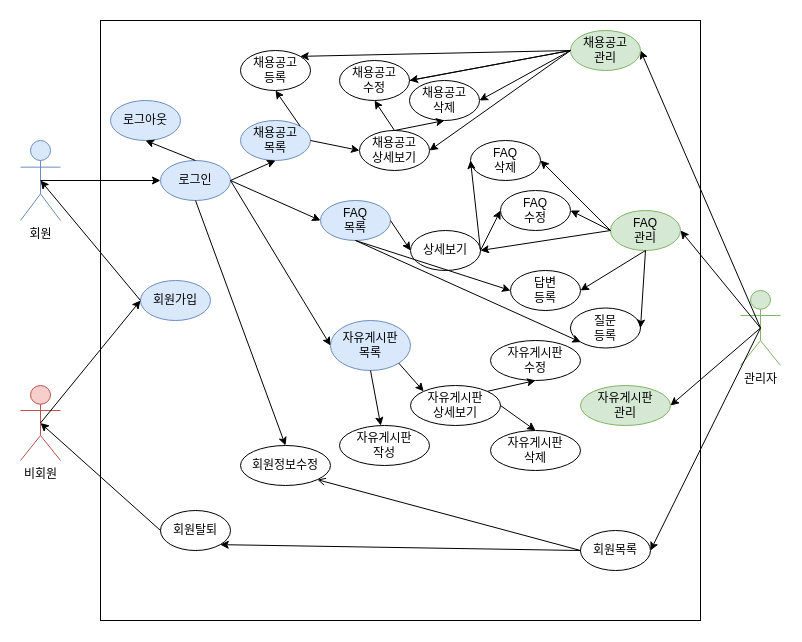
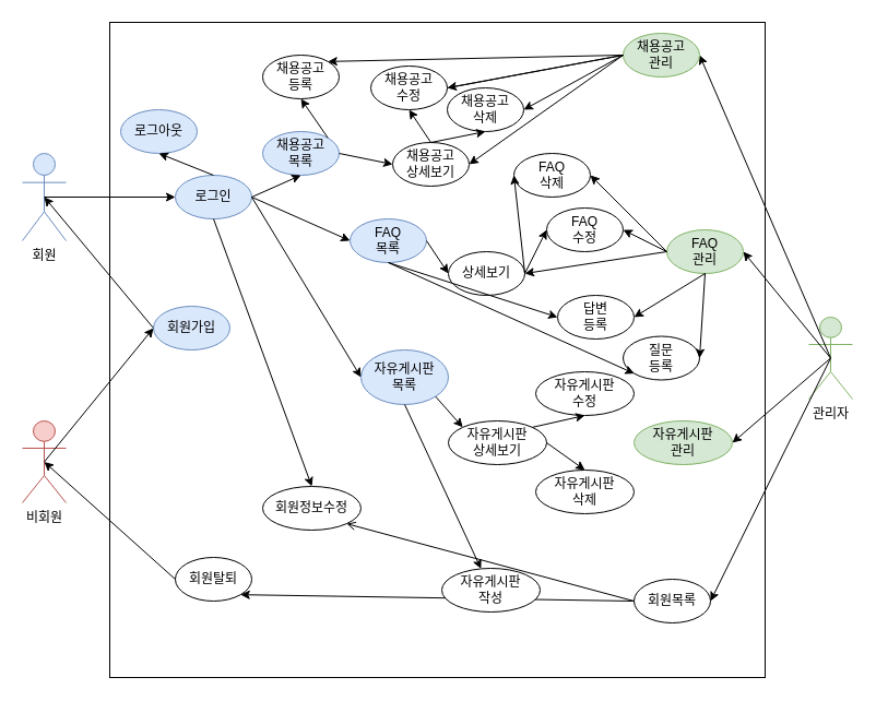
  <mxCell id="0" />
  <mxCell id="1" parent="0" />
  <mxCell id="2" value="" style="whiteSpace=wrap;html=1;aspect=fixed;" parent="1" vertex="1"><mxGeometry x="100" y="20" width="600" height="600" as="geometry" /></mxCell>
  <mxCell id="3" value="회원" style="shape=umlActor;verticalLabelPosition=bottom;verticalAlign=top;html=1;outlineConnect=0;fillColor=#dae8fc;strokeColor=#6c8ebf;" parent="1" vertex="1"><mxGeometry x="20" y="140" width="40" height="80" as="geometry" /></mxCell>
  <mxCell id="4" value="비회원" style="shape=umlActor;verticalLabelPosition=bottom;verticalAlign=top;html=1;outlineConnect=0;fillColor=#f8cecc;strokeColor=#b85450;" parent="1" vertex="1"><mxGeometry x="20" y="385" width="40" height="75" as="geometry" /></mxCell>
  <mxCell id="5" value="관리자" style="shape=umlActor;verticalLabelPosition=bottom;verticalAlign=top;html=1;outlineConnect=0;fillColor=#d5e8d4;strokeColor=#82b366;" parent="1" vertex="1"><mxGeometry x="740" y="290" width="40" height="75" as="geometry" /></mxCell>
  <mxCell id="6" value="로그인" style="ellipse;whiteSpace=wrap;html=1;fillColor=#dae8fc;strokeColor=#6c8ebf;" parent="1" vertex="1"><mxGeometry x="160" y="160" width="70" height="40" as="geometry" /></mxCell>
  <mxCell id="7" value="회원가입" style="ellipse;whiteSpace=wrap;html=1;fillColor=#dae8fc;strokeColor=#6c8ebf;" parent="1" vertex="1"><mxGeometry x="140" y="280" width="70" height="40" as="geometry" /></mxCell>
  <mxCell id="8" value="채용공고&lt;br&gt;상세보기" style="ellipse;whiteSpace=wrap;html=1;" parent="1" vertex="1"><mxGeometry x="359" y="130" width="70" height="40" as="geometry" /></mxCell>
  <mxCell id="9" value="자유게시판&lt;br&gt;목록" style="ellipse;whiteSpace=wrap;html=1;strokeColor=#6c8ebf;fillColor=#dae8fc;" parent="1" vertex="1"><mxGeometry x="330" y="320" width="80" height="50" as="geometry" /></mxCell>
  <mxCell id="10" value="FAQ&lt;br&gt;목록" style="ellipse;whiteSpace=wrap;html=1;fillColor=#dae8fc;strokeColor=#6c8ebf;" parent="1" vertex="1"><mxGeometry x="320" y="200" width="70" height="40" as="geometry" /></mxCell>
  <mxCell id="11" value="회원탈퇴" style="ellipse;whiteSpace=wrap;html=1;" parent="1" vertex="1"><mxGeometry x="160" y="510" width="70" height="40" as="geometry" /></mxCell>
  <mxCell id="12" value="회원정보수정" style="ellipse;whiteSpace=wrap;html=1;" parent="1" vertex="1"><mxGeometry x="240" y="445" width="90" height="40" as="geometry" /></mxCell>
  <mxCell id="13" value="회원목록" style="ellipse;whiteSpace=wrap;html=1;" parent="1" vertex="1"><mxGeometry x="580" y="530" width="70" height="40" as="geometry" /></mxCell>
  <mxCell id="14" value="" style="endArrow=classic;html=1;rounded=0;exitX=0;exitY=0.5;exitDx=0;exitDy=0;entryX=0.5;entryY=0.5;entryDx=0;entryDy=0;entryPerimeter=0;" parent="1" source="11" target="4" edge="1"><mxGeometry width="50" height="50" relative="1" as="geometry"><mxPoint x="380" y="350" as="sourcePoint" /><mxPoint x="430" y="300" as="targetPoint" /></mxGeometry></mxCell>
  <mxCell id="15" value="" style="endArrow=classic;html=1;rounded=0;exitX=0.5;exitY=0.5;exitDx=0;exitDy=0;exitPerimeter=0;entryX=0;entryY=0.5;entryDx=0;entryDy=0;" parent="1" source="4" target="7" edge="1"><mxGeometry width="50" height="50" relative="1" as="geometry"><mxPoint x="380" y="350" as="sourcePoint" /><mxPoint x="430" y="300" as="targetPoint" /></mxGeometry></mxCell>
  <mxCell id="16" value="" style="endArrow=classic;html=1;rounded=0;exitX=0;exitY=0.5;exitDx=0;exitDy=0;entryX=0.5;entryY=0.5;entryDx=0;entryDy=0;entryPerimeter=0;" parent="1" source="7" target="3" edge="1"><mxGeometry width="50" height="50" relative="1" as="geometry"><mxPoint x="380" y="350" as="sourcePoint" /><mxPoint x="430" y="300" as="targetPoint" /></mxGeometry></mxCell>
  <mxCell id="17" value="" style="endArrow=classic;html=1;rounded=0;exitX=0.5;exitY=0.5;exitDx=0;exitDy=0;exitPerimeter=0;entryX=0;entryY=0.5;entryDx=0;entryDy=0;" parent="1" source="3" target="6" edge="1"><mxGeometry width="50" height="50" relative="1" as="geometry"><mxPoint x="380" y="350" as="sourcePoint" /><mxPoint x="430" y="300" as="targetPoint" /></mxGeometry></mxCell>
  <mxCell id="18" value="" style="endArrow=classic;html=1;rounded=0;exitX=0.5;exitY=1;exitDx=0;exitDy=0;entryX=0.5;entryY=0;entryDx=0;entryDy=0;" parent="1" source="6" target="12" edge="1"><mxGeometry width="50" height="50" relative="1" as="geometry"><mxPoint x="380" y="350" as="sourcePoint" /><mxPoint x="430" y="300" as="targetPoint" /></mxGeometry></mxCell>
  <mxCell id="19" value="" style="endArrow=classic;html=1;rounded=0;exitX=0.5;exitY=0.5;exitDx=0;exitDy=0;exitPerimeter=0;entryX=1;entryY=0.5;entryDx=0;entryDy=0;" parent="1" source="5" target="23" edge="1"><mxGeometry width="50" height="50" relative="1" as="geometry"><mxPoint x="380" y="350" as="sourcePoint" /><mxPoint x="430" y="300" as="targetPoint" /></mxGeometry></mxCell>
  <mxCell id="20" value="" style="endArrow=classic;html=1;rounded=0;exitX=0.5;exitY=0.5;exitDx=0;exitDy=0;exitPerimeter=0;entryX=1;entryY=0.5;entryDx=0;entryDy=0;" parent="1" source="5" target="13" edge="1"><mxGeometry width="50" height="50" relative="1" as="geometry"><mxPoint x="380" y="350" as="sourcePoint" /><mxPoint x="430" y="300" as="targetPoint" /></mxGeometry></mxCell>
  <mxCell id="21" value="채용공고&lt;br&gt;삭제" style="ellipse;whiteSpace=wrap;html=1;strokeColor=default;" vertex="1" parent="1"><mxGeometry x="409" y="80" width="70" height="40" as="geometry" /></mxCell>
  <mxCell id="22" value="채용공고&lt;br&gt;등록" style="ellipse;whiteSpace=wrap;html=1;strokeColor=default;" vertex="1" parent="1"><mxGeometry x="240" y="50" width="70" height="40" as="geometry" /></mxCell>
  <mxCell id="23" value="채용공고&lt;br&gt;관리" style="ellipse;whiteSpace=wrap;html=1;strokeColor=#82b366;fillColor=#d5e8d4;" vertex="1" parent="1"><mxGeometry x="570" y="30" width="70" height="40" as="geometry" /></mxCell>
  <mxCell id="24" value="" style="endArrow=classic;html=1;rounded=0;exitX=0;exitY=0.5;exitDx=0;exitDy=0;entryX=1;entryY=0;entryDx=0;entryDy=0;startArrow=none;" edge="1" parent="1" source="23" target="22"><mxGeometry width="50" height="50" relative="1" as="geometry"><mxPoint x="370" y="290" as="sourcePoint" /><mxPoint x="420" y="240" as="targetPoint" /></mxGeometry></mxCell>
  <mxCell id="25" value="" style="endArrow=classic;html=1;rounded=0;exitX=0;exitY=0.5;exitDx=0;exitDy=0;entryX=1;entryY=0.5;entryDx=0;entryDy=0;" edge="1" parent="1" source="23" target="33"><mxGeometry width="50" height="50" relative="1" as="geometry"><mxPoint x="370" y="290" as="sourcePoint" /><mxPoint x="420" y="240" as="targetPoint" /></mxGeometry></mxCell>
  <mxCell id="26" value="" style="endArrow=classic;html=1;rounded=0;exitX=0;exitY=0.5;exitDx=0;exitDy=0;entryX=1;entryY=0.5;entryDx=0;entryDy=0;" edge="1" parent="1" source="23" target="21"><mxGeometry width="50" height="50" relative="1" as="geometry"><mxPoint x="370" y="290" as="sourcePoint" /><mxPoint x="420" y="240" as="targetPoint" /></mxGeometry></mxCell>
  <mxCell id="27" value="" style="endArrow=classic;html=1;rounded=0;exitX=0.5;exitY=0;exitDx=0;exitDy=0;entryX=0.5;entryY=1;entryDx=0;entryDy=0;" edge="1" parent="1" source="8" target="33"><mxGeometry width="50" height="50" relative="1" as="geometry"><mxPoint x="370" y="250" as="sourcePoint" /><mxPoint x="420" y="200" as="targetPoint" /></mxGeometry></mxCell>
  <mxCell id="28" value="" style="endArrow=classic;html=1;rounded=0;exitX=0.5;exitY=0;exitDx=0;exitDy=0;entryX=0.5;entryY=1;entryDx=0;entryDy=0;" edge="1" parent="1" source="8" target="21"><mxGeometry width="50" height="50" relative="1" as="geometry"><mxPoint x="370" y="250" as="sourcePoint" /><mxPoint x="420" y="200" as="targetPoint" /></mxGeometry></mxCell>
  <mxCell id="29" value="FAQ&lt;br&gt;수정" style="ellipse;whiteSpace=wrap;html=1;strokeColor=default;" vertex="1" parent="1"><mxGeometry x="500" y="190" width="70" height="40" as="geometry" /></mxCell>
  <mxCell id="30" value="FAQ&lt;br&gt;삭제" style="ellipse;whiteSpace=wrap;html=1;strokeColor=default;" vertex="1" parent="1"><mxGeometry x="470" y="140" width="70" height="40" as="geometry" /></mxCell>
  <mxCell id="31" value="질문&lt;br&gt;등록" style="ellipse;whiteSpace=wrap;html=1;strokeColor=default;" vertex="1" parent="1"><mxGeometry x="570" y="307.5" width="70" height="40" as="geometry" /></mxCell>
  <mxCell id="32" value="상세보기" style="ellipse;whiteSpace=wrap;html=1;strokeColor=default;" vertex="1" parent="1"><mxGeometry x="410" y="230" width="70" height="40" as="geometry" /></mxCell>
  <mxCell id="33" value="채용공고&lt;br&gt;수정" style="ellipse;whiteSpace=wrap;html=1;strokeColor=default;" vertex="1" parent="1"><mxGeometry x="339" y="60" width="70" height="40" as="geometry" /></mxCell>
  <mxCell id="34" value="" style="endArrow=none;html=1;rounded=0;exitX=0;exitY=0.5;exitDx=0;exitDy=0;entryX=1;entryY=0.5;entryDx=0;entryDy=0;" edge="1" parent="1" source="23" target="33"><mxGeometry width="50" height="50" relative="1" as="geometry"><mxPoint x="580" y="90" as="sourcePoint" /><mxPoint x="380" y="50" as="targetPoint" /></mxGeometry></mxCell>
  <mxCell id="35" value="" style="endArrow=open;html=1;rounded=0;exitX=0;exitY=0.5;exitDx=0;exitDy=0;entryX=1;entryY=1;entryDx=0;entryDy=0;" edge="1" parent="1" source="13" target="12"><mxGeometry width="50" height="50" relative="1" as="geometry"><mxPoint x="370" y="330" as="sourcePoint" /><mxPoint x="420" y="280" as="targetPoint" /></mxGeometry></mxCell>
  <mxCell id="36" value="" style="endArrow=classic;html=1;rounded=0;exitX=0;exitY=0.5;exitDx=0;exitDy=0;entryX=1;entryY=1;entryDx=0;entryDy=0;" edge="1" parent="1" source="13" target="11"><mxGeometry width="50" height="50" relative="1" as="geometry"><mxPoint x="370" y="330" as="sourcePoint" /><mxPoint x="420" y="280" as="targetPoint" /></mxGeometry></mxCell>
  <mxCell id="37" value="채용공고&lt;br&gt;목록" style="ellipse;whiteSpace=wrap;html=1;fillColor=#dae8fc;strokeColor=#6c8ebf;" vertex="1" parent="1"><mxGeometry x="240" y="120" width="70" height="40" as="geometry" /></mxCell>
  <mxCell id="38" value="" style="endArrow=classic;html=1;rounded=0;exitX=1;exitY=0.5;exitDx=0;exitDy=0;entryX=0.5;entryY=1;entryDx=0;entryDy=0;" edge="1" parent="1" source="6" target="37"><mxGeometry width="50" height="50" relative="1" as="geometry"><mxPoint x="370" y="320" as="sourcePoint" /><mxPoint x="420" y="270" as="targetPoint" /></mxGeometry></mxCell>
  <mxCell id="39" value="" style="endArrow=classic;html=1;rounded=0;exitX=1;exitY=0.5;exitDx=0;exitDy=0;entryX=0;entryY=0.5;entryDx=0;entryDy=0;" edge="1" parent="1" source="6" target="10"><mxGeometry width="50" height="50" relative="1" as="geometry"><mxPoint x="370" y="320" as="sourcePoint" /><mxPoint x="420" y="270" as="targetPoint" /></mxGeometry></mxCell>
  <mxCell id="40" value="" style="endArrow=classic;html=1;rounded=0;exitX=1;exitY=0.5;exitDx=0;exitDy=0;entryX=0;entryY=0.5;entryDx=0;entryDy=0;" edge="1" parent="1" source="6" target="9"><mxGeometry width="50" height="50" relative="1" as="geometry"><mxPoint x="370" y="320" as="sourcePoint" /><mxPoint x="420" y="270" as="targetPoint" /></mxGeometry></mxCell>
  <mxCell id="41" value="로그아웃" style="ellipse;whiteSpace=wrap;html=1;fillColor=#dae8fc;strokeColor=#6c8ebf;" vertex="1" parent="1"><mxGeometry x="110" y="100" width="70" height="40" as="geometry" /></mxCell>
  <mxCell id="42" value="" style="endArrow=classic;html=1;rounded=0;exitX=0.5;exitY=0;exitDx=0;exitDy=0;entryX=0.5;entryY=1;entryDx=0;entryDy=0;" edge="1" parent="1" source="6" target="41"><mxGeometry width="50" height="50" relative="1" as="geometry"><mxPoint x="370" y="320" as="sourcePoint" /><mxPoint x="420" y="270" as="targetPoint" /></mxGeometry></mxCell>
  <mxCell id="43" value="" style="endArrow=classic;html=1;rounded=0;exitX=1;exitY=0.5;exitDx=0;exitDy=0;entryX=0;entryY=0.5;entryDx=0;entryDy=0;" edge="1" parent="1" source="37" target="8"><mxGeometry width="50" height="50" relative="1" as="geometry"><mxPoint x="370" y="320" as="sourcePoint" /><mxPoint x="420" y="270" as="targetPoint" /></mxGeometry></mxCell>
  <mxCell id="44" value="답변&lt;br&gt;등록" style="ellipse;whiteSpace=wrap;html=1;strokeColor=default;" vertex="1" parent="1"><mxGeometry x="510" y="270" width="70" height="40" as="geometry" /></mxCell>
  <mxCell id="45" value="" style="endArrow=classic;html=1;rounded=0;exitX=1;exitY=0.5;exitDx=0;exitDy=0;entryX=0;entryY=0.5;entryDx=0;entryDy=0;" edge="1" parent="1" source="10" target="32"><mxGeometry width="50" height="50" relative="1" as="geometry"><mxPoint x="370" y="310" as="sourcePoint" /><mxPoint x="420" y="260" as="targetPoint" /></mxGeometry></mxCell>
  <mxCell id="46" value="" style="endArrow=classic;html=1;rounded=0;exitX=1;exitY=0.5;exitDx=0;exitDy=0;entryX=0;entryY=0.5;entryDx=0;entryDy=0;" edge="1" parent="1" source="32" target="29"><mxGeometry width="50" height="50" relative="1" as="geometry"><mxPoint x="370" y="310" as="sourcePoint" /><mxPoint x="420" y="260" as="targetPoint" /></mxGeometry></mxCell>
  <mxCell id="47" value="" style="endArrow=classic;html=1;rounded=0;exitX=1;exitY=0.5;exitDx=0;exitDy=0;entryX=0;entryY=0.5;entryDx=0;entryDy=0;" edge="1" parent="1" source="32" target="30"><mxGeometry width="50" height="50" relative="1" as="geometry"><mxPoint x="370" y="310" as="sourcePoint" /><mxPoint x="420" y="260" as="targetPoint" /></mxGeometry></mxCell>
  <mxCell id="48" value="FAQ&lt;br&gt;관리" style="ellipse;whiteSpace=wrap;html=1;strokeColor=#82b366;fillColor=#d5e8d4;" vertex="1" parent="1"><mxGeometry x="610" y="210" width="70" height="40" as="geometry" /></mxCell>
  <mxCell id="49" value="" style="endArrow=classic;html=1;rounded=0;exitX=0.5;exitY=0.5;exitDx=0;exitDy=0;exitPerimeter=0;entryX=1;entryY=0.5;entryDx=0;entryDy=0;" edge="1" parent="1" source="5" target="48"><mxGeometry width="50" height="50" relative="1" as="geometry"><mxPoint x="370" y="310" as="sourcePoint" /><mxPoint x="420" y="260" as="targetPoint" /></mxGeometry></mxCell>
  <mxCell id="50" value="" style="endArrow=classic;html=1;rounded=0;exitX=0;exitY=0.5;exitDx=0;exitDy=0;entryX=1;entryY=0.5;entryDx=0;entryDy=0;" edge="1" parent="1" source="48" target="29"><mxGeometry width="50" height="50" relative="1" as="geometry"><mxPoint x="370" y="310" as="sourcePoint" /><mxPoint x="420" y="260" as="targetPoint" /></mxGeometry></mxCell>
  <mxCell id="51" value="" style="endArrow=classic;html=1;rounded=0;exitX=0;exitY=0.5;exitDx=0;exitDy=0;entryX=1;entryY=0.5;entryDx=0;entryDy=0;" edge="1" parent="1" source="48" target="30"><mxGeometry width="50" height="50" relative="1" as="geometry"><mxPoint x="370" y="310" as="sourcePoint" /><mxPoint x="420" y="260" as="targetPoint" /></mxGeometry></mxCell>
  <mxCell id="52" value="" style="endArrow=classic;html=1;rounded=0;entryX=1;entryY=0.5;entryDx=0;entryDy=0;exitX=0;exitY=0.5;exitDx=0;exitDy=0;" edge="1" parent="1" source="48" target="32"><mxGeometry width="50" height="50" relative="1" as="geometry"><mxPoint x="590" y="220" as="sourcePoint" /><mxPoint x="420" y="260" as="targetPoint" /></mxGeometry></mxCell>
  <mxCell id="53" value="" style="endArrow=classic;html=1;rounded=0;exitX=0.5;exitY=1;exitDx=0;exitDy=0;entryX=1;entryY=0.5;entryDx=0;entryDy=0;" edge="1" parent="1" source="48" target="44"><mxGeometry width="50" height="50" relative="1" as="geometry"><mxPoint x="370" y="310" as="sourcePoint" /><mxPoint x="420" y="260" as="targetPoint" /></mxGeometry></mxCell>
  <mxCell id="54" value="" style="endArrow=classic;html=1;rounded=0;exitX=0.5;exitY=1;exitDx=0;exitDy=0;entryX=1;entryY=0.5;entryDx=0;entryDy=0;" edge="1" parent="1" source="48" target="31"><mxGeometry width="50" height="50" relative="1" as="geometry"><mxPoint x="370" y="310" as="sourcePoint" /><mxPoint x="420" y="260" as="targetPoint" /></mxGeometry></mxCell>
  <mxCell id="55" value="자유게시판&lt;br&gt;상세보기" style="ellipse;whiteSpace=wrap;html=1;strokeColor=default;" vertex="1" parent="1"><mxGeometry x="410" y="385" width="90" height="40" as="geometry" /></mxCell>
  <mxCell id="56" value="자유게시판&lt;br&gt;관리" style="ellipse;whiteSpace=wrap;html=1;strokeColor=#82b366;fillColor=#d5e8d4;" vertex="1" parent="1"><mxGeometry x="580" y="385" width="90" height="40" as="geometry" /></mxCell>
  <mxCell id="57" value="" style="endArrow=classic;html=1;rounded=0;exitX=0.5;exitY=0.5;exitDx=0;exitDy=0;exitPerimeter=0;entryX=1;entryY=0.5;entryDx=0;entryDy=0;" edge="1" parent="1" source="5" target="56"><mxGeometry width="50" height="50" relative="1" as="geometry"><mxPoint x="370" y="310" as="sourcePoint" /><mxPoint x="420" y="260" as="targetPoint" /></mxGeometry></mxCell>
  <mxCell id="58" value="" style="endArrow=classic;html=1;rounded=0;exitX=1;exitY=1;exitDx=0;exitDy=0;entryX=0;entryY=0;entryDx=0;entryDy=0;" edge="1" parent="1" source="9" target="55"><mxGeometry width="50" height="50" relative="1" as="geometry"><mxPoint x="400" y="230" as="sourcePoint" /><mxPoint x="420" y="260" as="targetPoint" /></mxGeometry></mxCell>
- <mxCell id="59" value="자유게시판&lt;br&gt;작성" style="ellipse;whiteSpace=wrap;html=1;" vertex="1" parent="1"><mxGeometry x="339" y="425" width="90" height="40" as="geometry" /></mxCell>
+ <mxCell id="59" value="자유게시판&lt;br&gt;작성" style="ellipse;whiteSpace=wrap;html=1;" vertex="1" parent="1"><mxGeometry x="404" y="520" width="90" height="40" as="geometry" /></mxCell>
  <mxCell id="60" value="" style="endArrow=classic;html=1;rounded=0;exitX=0.5;exitY=1;exitDx=0;exitDy=0;" edge="1" parent="1" source="9" target="59"><mxGeometry width="50" height="50" relative="1" as="geometry"><mxPoint x="408.284" y="372.678" as="sourcePoint" /><mxPoint x="430.251" y="395.858" as="targetPoint" /></mxGeometry></mxCell>
  <mxCell id="61" value="자유게시판&lt;br&gt;수정" style="ellipse;whiteSpace=wrap;html=1;strokeColor=default;" vertex="1" parent="1"><mxGeometry x="490" y="340" width="90" height="40" as="geometry" /></mxCell>
  <mxCell id="62" value="자유게시판&lt;br&gt;삭제" style="ellipse;whiteSpace=wrap;html=1;strokeColor=default;" vertex="1" parent="1"><mxGeometry x="490" y="430" width="90" height="40" as="geometry" /></mxCell>
  <mxCell id="63" value="" style="endArrow=classic;html=1;rounded=0;exitX=1;exitY=0;exitDx=0;exitDy=0;entryX=0.5;entryY=1;entryDx=0;entryDy=0;" edge="1" parent="1" source="55" target="61"><mxGeometry width="50" height="50" relative="1" as="geometry"><mxPoint x="408.284" y="372.678" as="sourcePoint" /><mxPoint x="433.18" y="395.858" as="targetPoint" /></mxGeometry></mxCell>
  <mxCell id="64" value="" style="endArrow=classic;html=1;rounded=0;exitX=1;exitY=0.5;exitDx=0;exitDy=0;entryX=0.5;entryY=0;entryDx=0;entryDy=0;" edge="1" parent="1" source="55" target="62"><mxGeometry width="50" height="50" relative="1" as="geometry"><mxPoint x="418.284" y="382.678" as="sourcePoint" /><mxPoint x="443.18" y="405.858" as="targetPoint" /></mxGeometry></mxCell>
  <mxCell id="65" value="" style="endArrow=classic;html=1;rounded=0;exitX=0;exitY=0.5;exitDx=0;exitDy=0;entryX=1;entryY=0.5;entryDx=0;entryDy=0;" edge="1" parent="1" source="23" target="8"><mxGeometry width="50" height="50" relative="1" as="geometry"><mxPoint x="580" y="60" as="sourcePoint" /><mxPoint x="500" y="110" as="targetPoint" /></mxGeometry></mxCell>
  <mxCell id="66" value="" style="endArrow=classic;html=1;rounded=0;exitX=1;exitY=0;exitDx=0;exitDy=0;entryX=0.5;entryY=1;entryDx=0;entryDy=0;" edge="1" parent="1" source="37" target="22"><mxGeometry width="50" height="50" relative="1" as="geometry"><mxPoint x="320" y="150" as="sourcePoint" /><mxPoint x="369" y="160" as="targetPoint" /></mxGeometry></mxCell>
  <mxCell id="67" value="" style="endArrow=classic;html=1;rounded=0;exitX=0.5;exitY=1;exitDx=0;exitDy=0;entryX=0;entryY=0.5;entryDx=0;entryDy=0;" edge="1" parent="1" source="10" target="44"><mxGeometry width="50" height="50" relative="1" as="geometry"><mxPoint x="330" y="160" as="sourcePoint" /><mxPoint x="379" y="170" as="targetPoint" /></mxGeometry></mxCell>
  <mxCell id="68" value="" style="endArrow=classic;html=1;rounded=0;exitX=0.5;exitY=1;exitDx=0;exitDy=0;entryX=0;entryY=1;entryDx=0;entryDy=0;" edge="1" parent="1" source="10" target="31"><mxGeometry width="50" height="50" relative="1" as="geometry"><mxPoint x="365" y="250" as="sourcePoint" /><mxPoint x="510" y="300" as="targetPoint" /></mxGeometry></mxCell>
